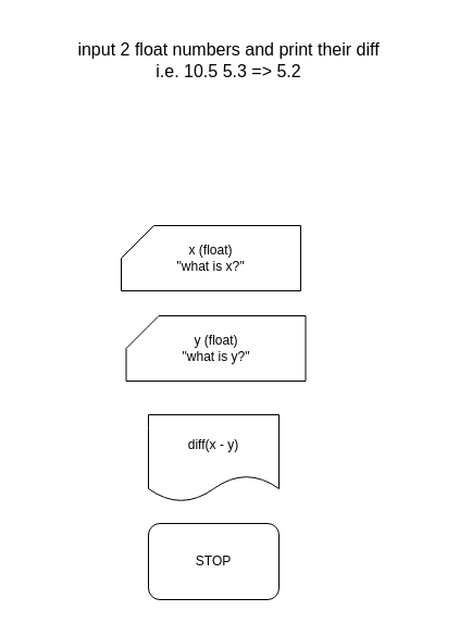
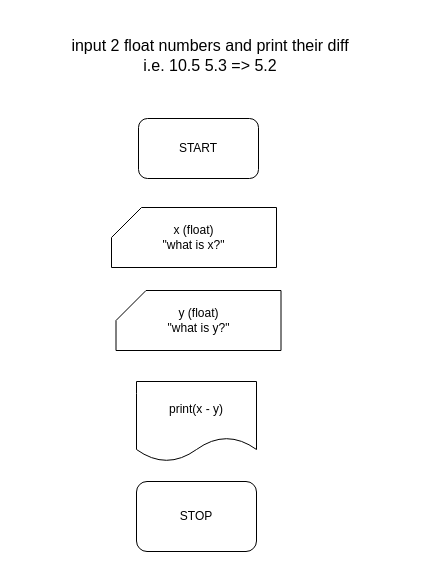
  <mxCell id="0" />
  <mxCell id="1" parent="0" />
+ <mxCell id="2" value="START" style="rounded=1;whiteSpace=wrap;html=1;" vertex="1" parent="1"><mxGeometry x="138" y="118" width="120" height="60" as="geometry" /></mxCell>
  <mxCell id="3" value="STOP" style="rounded=1;whiteSpace=wrap;html=1;" vertex="1" parent="1"><mxGeometry x="136" y="481" width="120" height="70" as="geometry" /></mxCell>
  <mxCell id="4" value="input 2 float numbers and print their diff&lt;br&gt;i.e. 10.5 5.3 =&amp;gt; 5.2" style="text;html=1;align=center;verticalAlign=middle;whiteSpace=wrap;rounded=0;fontSize=16;" vertex="1" parent="1"><mxGeometry x="20" y="20" width="380" height="69" as="geometry" /></mxCell>
  <mxCell id="5" value="x (float)&lt;div&gt;&quot;what is x?&quot;&lt;/div&gt;" style="shape=card;whiteSpace=wrap;html=1;" vertex="1" parent="1"><mxGeometry x="111" y="207" width="165" height="60" as="geometry" /></mxCell>
  <mxCell id="6" value="y (float)&lt;div&gt;&quot;what is y?&quot;&lt;/div&gt;" style="shape=card;whiteSpace=wrap;html=1;" vertex="1" parent="1"><mxGeometry x="115.5" y="290" width="165" height="60" as="geometry" /></mxCell>
- <mxCell id="7" value="diff(x - y)" style="shape=document;whiteSpace=wrap;html=1;boundedLbl=1;" vertex="1" parent="1"><mxGeometry x="136" y="381" width="120" height="80" as="geometry" /></mxCell>
+ <mxCell id="7" value="print(x - y)" style="shape=document;whiteSpace=wrap;html=1;boundedLbl=1;" vertex="1" parent="1"><mxGeometry x="136" y="381" width="120" height="80" as="geometry" /></mxCell>
